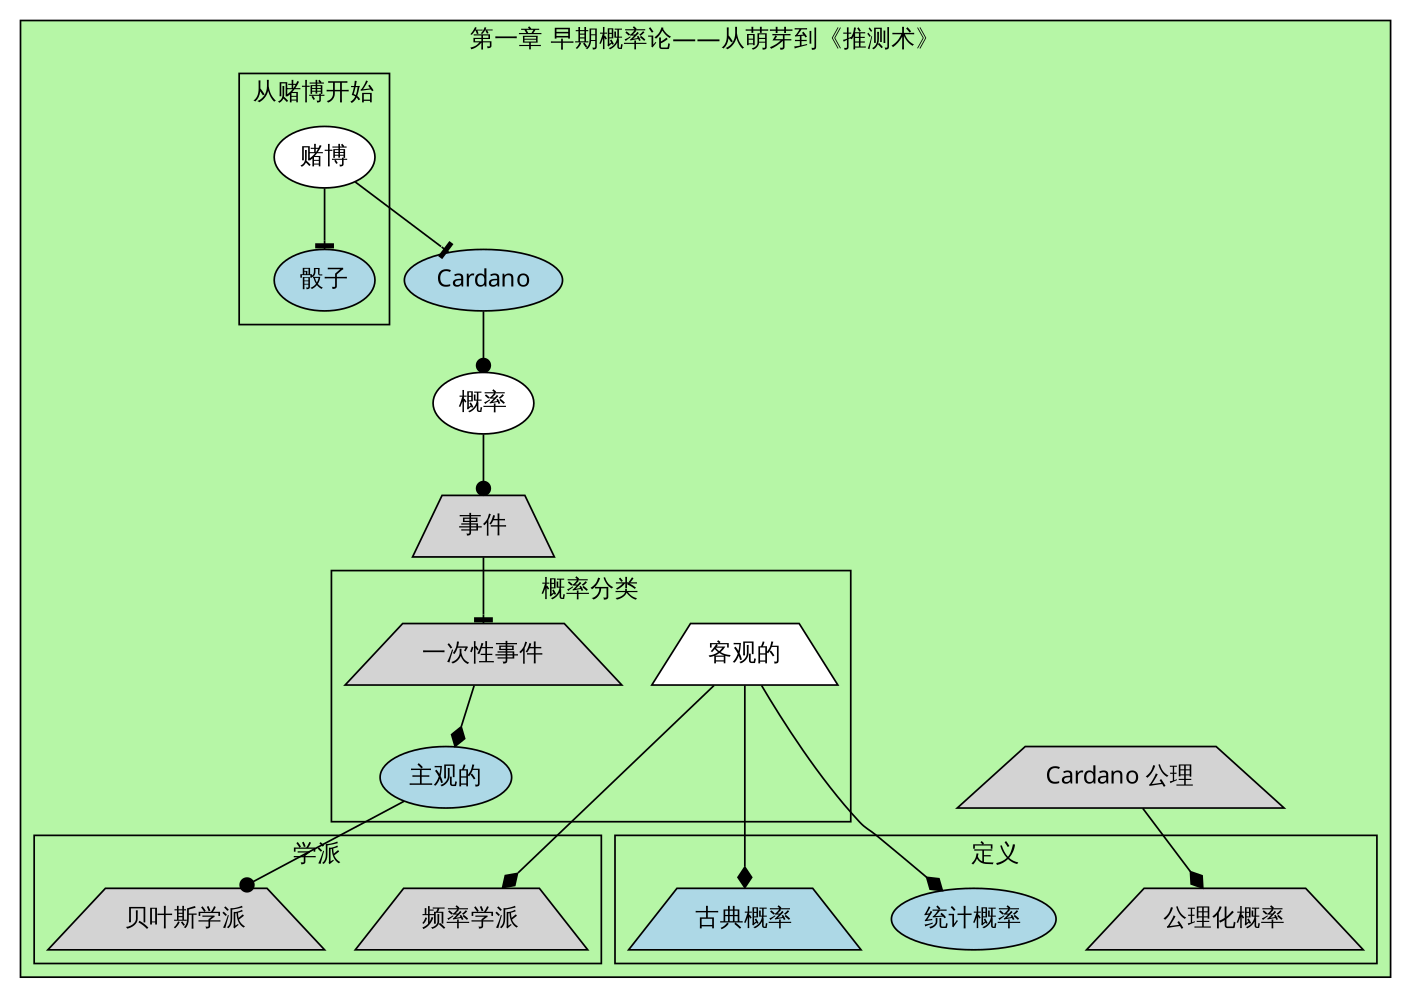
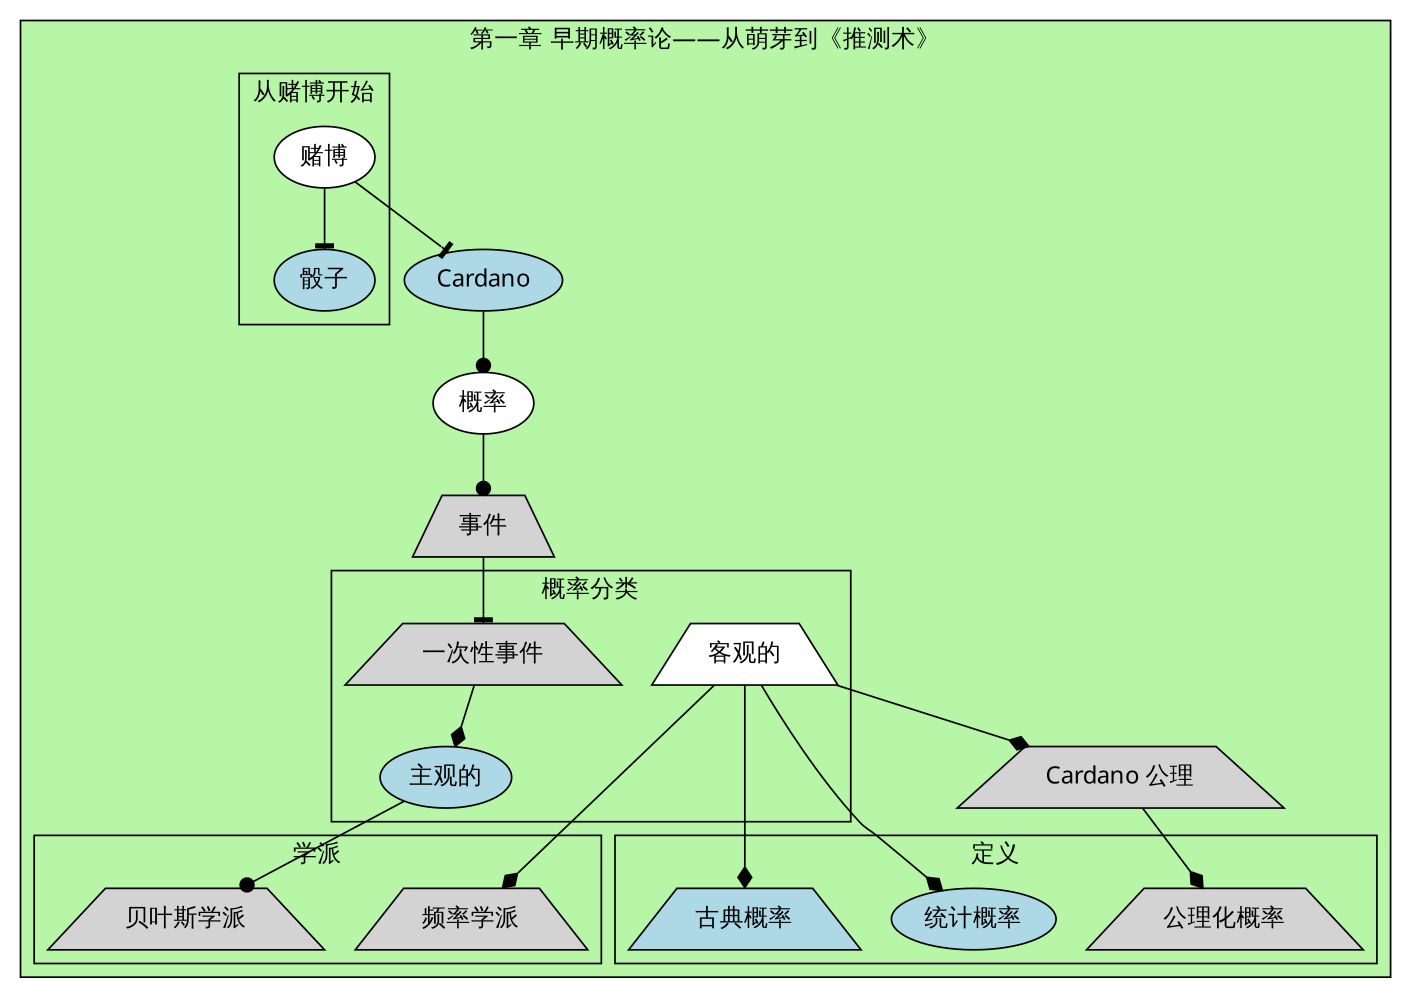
  digraph {
    node [fillcolor=lightgrey fontname=SimSon shape=trapezium style=filled]
    edge [arrowhead=diamond]
    n1 [fillcolor=white label="赌博" shape=ellipse]
    n2 [fillcolor=lightblue label="骰子" shape=ellipse]
    n3 [label="一次性事件"]
    n4 [fillcolor=lightblue label="主观的" shape=ellipse]
    n5 [fillcolor=white label="客观的"]
    n6 [label="贝叶斯学派"]
    n7 [label="频率学派"]
    n8 [fillcolor=lightblue label="古典概率"]
    n9 [fillcolor=lightblue label="统计概率" shape=ellipse]
    n10 [label="公理化概率"]
    n11 [label="事件"]
    n12 [fillcolor=white label="概率" shape=ellipse]
    Cardano [fillcolor=lightblue lable="卡丹诺(G.Cardano)" shape=ellipse]
    n14 [label="Cardano 公理"]
    subgraph cluster_1 {
      bgcolor="#b6f6a6"
      fontname=Futura
      fontsize=14
      label="第一章 早期概率论——从萌芽到《推测术》"
      n11
      n12
      Cardano
      n14
      subgraph cluster_2 {
        bgcolor="#b6f6a6"
        fontname=Futura
        fontsize=14
        label="从赌博开始"
        n1
        n2
      }
      subgraph cluster_3 {
        bgcolor="#b6f6a6"
        fontname=Futura
        fontsize=14
        label="概率分类"
        n3
        n4
        n5
      }
      subgraph cluster_4 {
        bgcolor="#b6f6a6"
        fontname=Futura
        fontsize=14
        label="学派"
        n6
        n7
      }
      subgraph cluster_5 {
        bgcolor="#b6f6a6"
        fontname=Futura
        fontsize=14
        label="定义"
        n8
        n9
        n10
      }
    }
    n1 -> n2 [arrowhead=tee]
    n1 -> Cardano [arrowhead=tee]
    n3 -> n4
    n4 -> n6 [arrowhead=dot]
    n5 -> n7
    n5 -> n8
    n5 -> n9
+   n5 -> n14
    n11 -> n3 [arrowhead=tee]
    n12 -> n11 [arrowhead=dot]
    Cardano -> n12 [arrowhead=dot]
    n14 -> n10
  }
